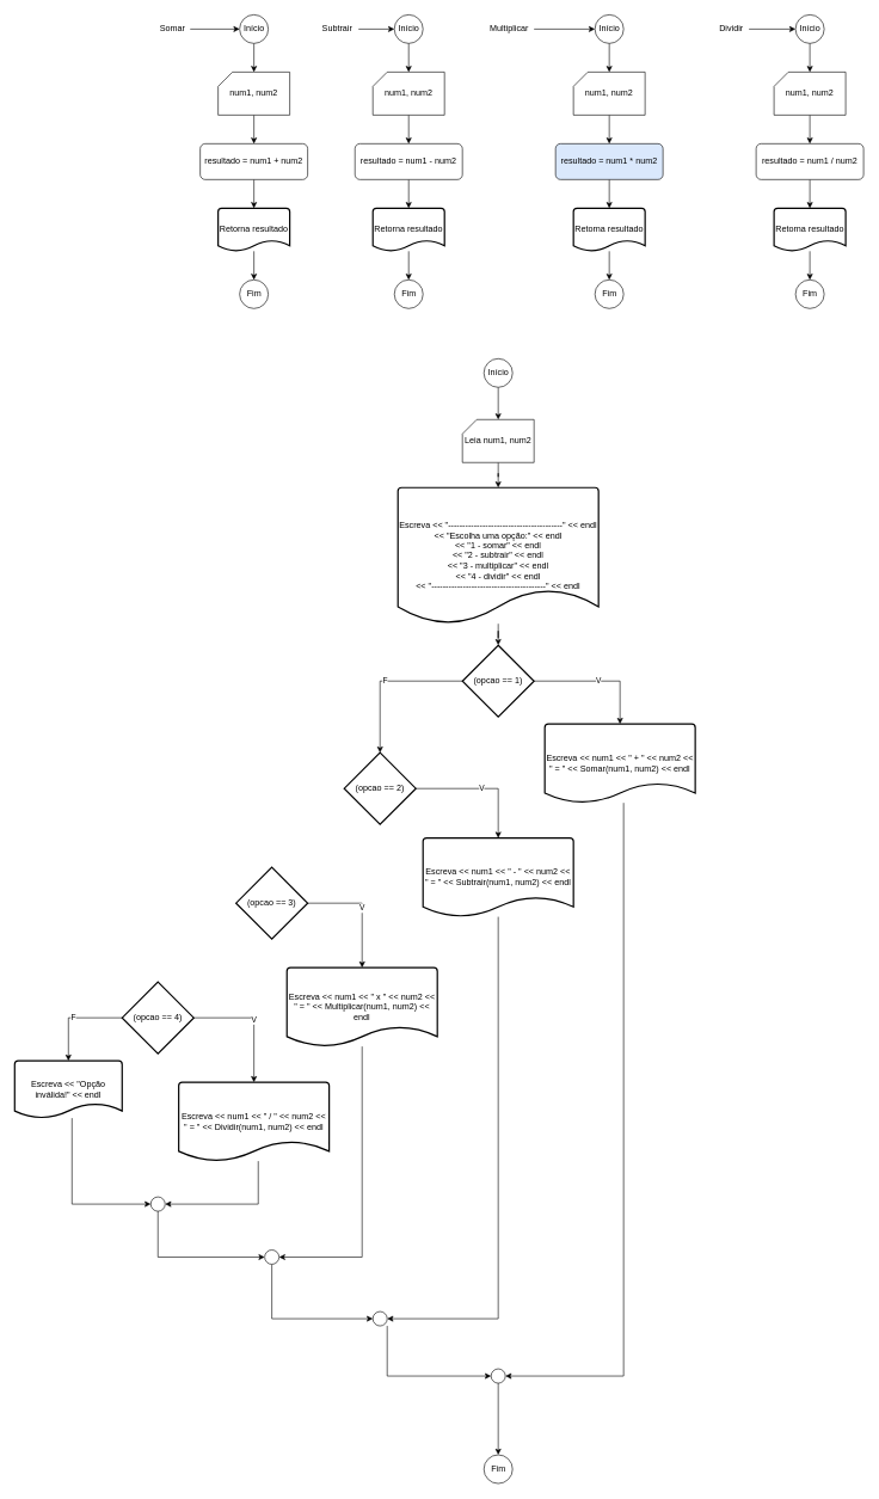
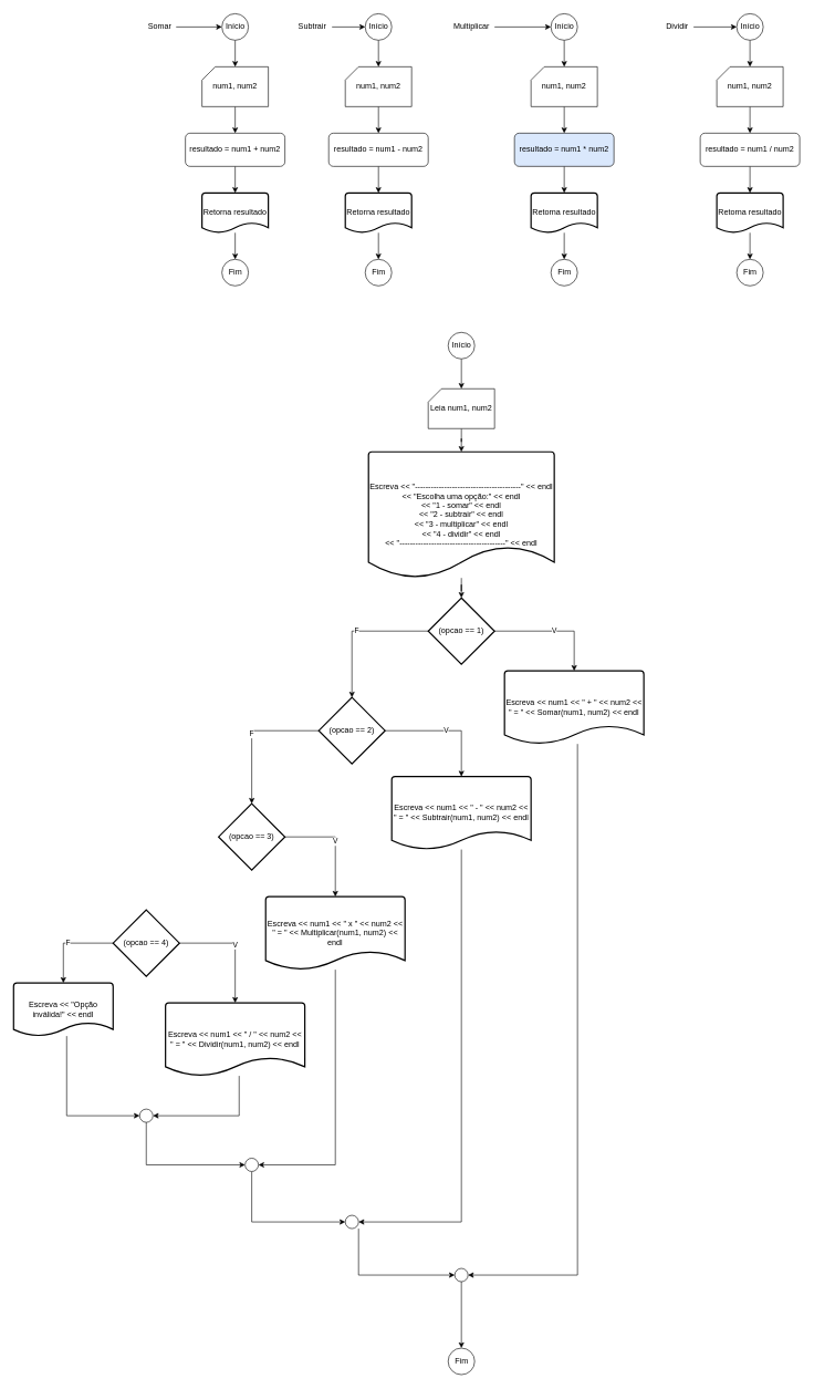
  <mxCell id="0" />
  <mxCell id="1" parent="0" />
  <mxCell id="2" value="" style="edgeStyle=orthogonalEdgeStyle;rounded=0;orthogonalLoop=1;jettySize=auto;html=1;" edge="1" parent="1" source="3" target="19"><mxGeometry relative="1" as="geometry" /></mxCell>
  <mxCell id="3" value="Início" style="verticalLabelPosition=middle;verticalAlign=middle;html=1;shape=mxgraph.flowchart.on-page_reference;labelPosition=center;align=center;" vertex="1" parent="1"><mxGeometry x="334" y="20" width="40" height="40" as="geometry" /></mxCell>
  <mxCell id="4" value="" style="edgeStyle=orthogonalEdgeStyle;rounded=0;orthogonalLoop=1;jettySize=auto;html=1;" edge="1" parent="1" source="5" target="3"><mxGeometry relative="1" as="geometry" /></mxCell>
  <mxCell id="5" value="Somar" style="text;html=1;align=center;verticalAlign=middle;resizable=0;points=[];autosize=1;strokeColor=none;fillColor=none;" vertex="1" parent="1"><mxGeometry x="215" y="30" width="50" height="20" as="geometry" /></mxCell>
  <mxCell id="6" value="" style="edgeStyle=orthogonalEdgeStyle;rounded=0;orthogonalLoop=1;jettySize=auto;html=1;" edge="1" parent="1" source="7" target="21"><mxGeometry relative="1" as="geometry" /></mxCell>
  <mxCell id="7" value="Início" style="verticalLabelPosition=middle;verticalAlign=middle;html=1;shape=mxgraph.flowchart.on-page_reference;labelPosition=center;align=center;" vertex="1" parent="1"><mxGeometry x="550" y="20" width="40" height="40" as="geometry" /></mxCell>
  <mxCell id="8" value="" style="edgeStyle=orthogonalEdgeStyle;rounded=0;orthogonalLoop=1;jettySize=auto;html=1;" edge="1" parent="1" source="9" target="7"><mxGeometry relative="1" as="geometry" /></mxCell>
  <mxCell id="9" value="Subtrair" style="text;html=1;align=center;verticalAlign=middle;resizable=0;points=[];autosize=1;strokeColor=none;fillColor=none;" vertex="1" parent="1"><mxGeometry x="440" y="30" width="60" height="20" as="geometry" /></mxCell>
  <mxCell id="10" value="" style="edgeStyle=orthogonalEdgeStyle;rounded=0;orthogonalLoop=1;jettySize=auto;html=1;" edge="1" parent="1" source="11" target="13"><mxGeometry relative="1" as="geometry" /></mxCell>
  <mxCell id="11" value="Multiplicar" style="text;html=1;align=center;verticalAlign=middle;resizable=0;points=[];autosize=1;strokeColor=none;fillColor=none;" vertex="1" parent="1"><mxGeometry x="675" y="30" width="70" height="20" as="geometry" /></mxCell>
  <mxCell id="12" value="" style="edgeStyle=orthogonalEdgeStyle;rounded=0;orthogonalLoop=1;jettySize=auto;html=1;" edge="1" parent="1" source="13" target="23"><mxGeometry relative="1" as="geometry" /></mxCell>
  <mxCell id="13" value="Início" style="verticalLabelPosition=middle;verticalAlign=middle;html=1;shape=mxgraph.flowchart.on-page_reference;labelPosition=center;align=center;" vertex="1" parent="1"><mxGeometry x="830" y="20" width="40" height="40" as="geometry" /></mxCell>
  <mxCell id="14" value="" style="edgeStyle=orthogonalEdgeStyle;rounded=0;orthogonalLoop=1;jettySize=auto;html=1;" edge="1" parent="1" source="15" target="17"><mxGeometry relative="1" as="geometry" /></mxCell>
  <mxCell id="15" value="Dividir" style="text;html=1;align=center;verticalAlign=middle;resizable=0;points=[];autosize=1;strokeColor=none;fillColor=none;" vertex="1" parent="1"><mxGeometry x="995" y="30" width="50" height="20" as="geometry" /></mxCell>
  <mxCell id="16" value="" style="edgeStyle=orthogonalEdgeStyle;rounded=0;orthogonalLoop=1;jettySize=auto;html=1;" edge="1" parent="1" source="17" target="25"><mxGeometry relative="1" as="geometry" /></mxCell>
  <mxCell id="17" value="Início" style="verticalLabelPosition=middle;verticalAlign=middle;html=1;shape=mxgraph.flowchart.on-page_reference;labelPosition=center;align=center;" vertex="1" parent="1"><mxGeometry x="1110" y="20" width="40" height="40" as="geometry" /></mxCell>
  <mxCell id="18" value="" style="edgeStyle=orthogonalEdgeStyle;rounded=0;orthogonalLoop=1;jettySize=auto;html=1;" edge="1" parent="1" source="19" target="27"><mxGeometry relative="1" as="geometry" /></mxCell>
  <mxCell id="19" value="num1, num2" style="verticalLabelPosition=middle;verticalAlign=middle;html=1;shape=card;whiteSpace=wrap;size=20;arcSize=12;labelPosition=center;align=center;" vertex="1" parent="1"><mxGeometry x="304" y="100" width="100" height="60" as="geometry" /></mxCell>
  <mxCell id="20" value="" style="edgeStyle=orthogonalEdgeStyle;rounded=0;orthogonalLoop=1;jettySize=auto;html=1;" edge="1" parent="1" source="21" target="29"><mxGeometry relative="1" as="geometry" /></mxCell>
  <mxCell id="21" value="num1, num2" style="verticalLabelPosition=middle;verticalAlign=middle;html=1;shape=card;whiteSpace=wrap;size=20;arcSize=12;labelPosition=center;align=center;" vertex="1" parent="1"><mxGeometry x="520" y="100" width="100" height="60" as="geometry" /></mxCell>
  <mxCell id="22" value="" style="edgeStyle=orthogonalEdgeStyle;rounded=0;orthogonalLoop=1;jettySize=auto;html=1;" edge="1" parent="1" source="23" target="31"><mxGeometry relative="1" as="geometry" /></mxCell>
  <mxCell id="23" value="num1, num2" style="verticalLabelPosition=middle;verticalAlign=middle;html=1;shape=card;whiteSpace=wrap;size=20;arcSize=12;labelPosition=center;align=center;" vertex="1" parent="1"><mxGeometry x="800" y="100" width="100" height="60" as="geometry" /></mxCell>
  <mxCell id="24" value="" style="edgeStyle=orthogonalEdgeStyle;rounded=0;orthogonalLoop=1;jettySize=auto;html=1;" edge="1" parent="1" source="25" target="33"><mxGeometry relative="1" as="geometry" /></mxCell>
  <mxCell id="25" value="num1, num2" style="verticalLabelPosition=middle;verticalAlign=middle;html=1;shape=card;whiteSpace=wrap;size=20;arcSize=12;labelPosition=center;align=center;" vertex="1" parent="1"><mxGeometry x="1080" y="100" width="100" height="60" as="geometry" /></mxCell>
  <mxCell id="26" value="" style="edgeStyle=orthogonalEdgeStyle;rounded=0;orthogonalLoop=1;jettySize=auto;html=1;" edge="1" parent="1" source="27" target="35"><mxGeometry relative="1" as="geometry" /></mxCell>
  <mxCell id="27" value="resultado = num1 + num2" style="rounded=1;whiteSpace=wrap;html=1;absoluteArcSize=1;arcSize=14;strokeWidth=1;" vertex="1" parent="1"><mxGeometry x="279" y="200" width="150" height="50" as="geometry" /></mxCell>
  <mxCell id="28" value="" style="edgeStyle=orthogonalEdgeStyle;rounded=0;orthogonalLoop=1;jettySize=auto;html=1;" edge="1" parent="1" source="29" target="37"><mxGeometry relative="1" as="geometry" /></mxCell>
  <mxCell id="29" value="resultado = num1 - num2" style="rounded=1;whiteSpace=wrap;html=1;absoluteArcSize=1;arcSize=14;strokeWidth=1;" vertex="1" parent="1"><mxGeometry x="495" y="200" width="150" height="50" as="geometry" /></mxCell>
  <mxCell id="30" value="" style="edgeStyle=orthogonalEdgeStyle;rounded=0;orthogonalLoop=1;jettySize=auto;html=1;" edge="1" parent="1" source="31" target="39"><mxGeometry relative="1" as="geometry" /></mxCell>
  <mxCell id="31" value="resultado = num1 * num2" style="rounded=1;whiteSpace=wrap;html=1;absoluteArcSize=1;arcSize=14;strokeWidth=1;fillColor=#dae8fc;" vertex="1" parent="1"><mxGeometry x="775" y="200" width="150" height="50" as="geometry" /></mxCell>
  <mxCell id="32" value="" style="edgeStyle=orthogonalEdgeStyle;rounded=0;orthogonalLoop=1;jettySize=auto;html=1;" edge="1" parent="1" source="33" target="41"><mxGeometry relative="1" as="geometry" /></mxCell>
  <mxCell id="33" value="resultado = num1 / num2" style="rounded=1;whiteSpace=wrap;html=1;absoluteArcSize=1;arcSize=14;strokeWidth=1;" vertex="1" parent="1"><mxGeometry x="1055" y="200" width="150" height="50" as="geometry" /></mxCell>
  <mxCell id="34" value="" style="edgeStyle=orthogonalEdgeStyle;rounded=0;orthogonalLoop=1;jettySize=auto;html=1;" edge="1" parent="1" source="35" target="42"><mxGeometry relative="1" as="geometry" /></mxCell>
  <mxCell id="35" value="Retorna resultado" style="strokeWidth=2;html=1;shape=mxgraph.flowchart.document2;whiteSpace=wrap;size=0.25;" vertex="1" parent="1"><mxGeometry x="304" y="290" width="100" height="60" as="geometry" /></mxCell>
  <mxCell id="36" value="" style="edgeStyle=orthogonalEdgeStyle;rounded=0;orthogonalLoop=1;jettySize=auto;html=1;" edge="1" parent="1" source="37" target="43"><mxGeometry relative="1" as="geometry" /></mxCell>
  <mxCell id="37" value="Retorna resultado" style="strokeWidth=2;html=1;shape=mxgraph.flowchart.document2;whiteSpace=wrap;size=0.25;" vertex="1" parent="1"><mxGeometry x="520" y="290" width="100" height="60" as="geometry" /></mxCell>
  <mxCell id="38" value="" style="edgeStyle=orthogonalEdgeStyle;rounded=0;orthogonalLoop=1;jettySize=auto;html=1;" edge="1" parent="1" source="39" target="44"><mxGeometry relative="1" as="geometry" /></mxCell>
  <mxCell id="39" value="Retorna resultado" style="strokeWidth=2;html=1;shape=mxgraph.flowchart.document2;whiteSpace=wrap;size=0.25;" vertex="1" parent="1"><mxGeometry x="800" y="290" width="100" height="60" as="geometry" /></mxCell>
  <mxCell id="40" value="" style="edgeStyle=orthogonalEdgeStyle;rounded=0;orthogonalLoop=1;jettySize=auto;html=1;" edge="1" parent="1" source="41" target="45"><mxGeometry relative="1" as="geometry" /></mxCell>
  <mxCell id="41" value="Retorna resultado" style="strokeWidth=2;html=1;shape=mxgraph.flowchart.document2;whiteSpace=wrap;size=0.25;" vertex="1" parent="1"><mxGeometry x="1080" y="290" width="100" height="60" as="geometry" /></mxCell>
  <mxCell id="42" value="Fim" style="verticalLabelPosition=middle;verticalAlign=middle;html=1;shape=mxgraph.flowchart.on-page_reference;labelPosition=center;align=center;" vertex="1" parent="1"><mxGeometry x="334" y="390" width="40" height="40" as="geometry" /></mxCell>
  <mxCell id="43" value="Fim" style="verticalLabelPosition=middle;verticalAlign=middle;html=1;shape=mxgraph.flowchart.on-page_reference;labelPosition=center;align=center;" vertex="1" parent="1"><mxGeometry x="550" y="390" width="40" height="40" as="geometry" /></mxCell>
  <mxCell id="44" value="Fim" style="verticalLabelPosition=middle;verticalAlign=middle;html=1;shape=mxgraph.flowchart.on-page_reference;labelPosition=center;align=center;" vertex="1" parent="1"><mxGeometry x="830" y="390" width="40" height="40" as="geometry" /></mxCell>
  <mxCell id="45" value="Fim" style="verticalLabelPosition=middle;verticalAlign=middle;html=1;shape=mxgraph.flowchart.on-page_reference;labelPosition=center;align=center;" vertex="1" parent="1"><mxGeometry x="1110" y="390" width="40" height="40" as="geometry" /></mxCell>
  <mxCell id="46" value="" style="edgeStyle=orthogonalEdgeStyle;rounded=0;orthogonalLoop=1;jettySize=auto;html=1;" edge="1" parent="1" source="47" target="49"><mxGeometry relative="1" as="geometry" /></mxCell>
  <mxCell id="47" value="Início" style="verticalLabelPosition=middle;verticalAlign=middle;html=1;shape=mxgraph.flowchart.on-page_reference;labelPosition=center;align=center;" vertex="1" parent="1"><mxGeometry x="675" y="500" width="40" height="40" as="geometry" /></mxCell>
  <mxCell id="48" value="" style="edgeStyle=orthogonalEdgeStyle;rounded=0;orthogonalLoop=1;jettySize=auto;html=1;" edge="1" parent="1" source="49" target="51"><mxGeometry relative="1" as="geometry" /></mxCell>
  <mxCell id="49" value="Leia num1, num2" style="verticalLabelPosition=middle;verticalAlign=middle;html=1;shape=card;whiteSpace=wrap;size=20;arcSize=12;labelPosition=center;align=center;" vertex="1" parent="1"><mxGeometry x="645" y="585" width="100" height="60" as="geometry" /></mxCell>
  <mxCell id="50" value="" style="edgeStyle=orthogonalEdgeStyle;rounded=0;orthogonalLoop=1;jettySize=auto;html=1;" edge="1" parent="1" source="51" target="54"><mxGeometry relative="1" as="geometry" /></mxCell>
  <mxCell id="51" value="Escreva &amp;lt;&amp;lt; &quot;----------------------------------------&quot; &amp;lt;&amp;lt; endl&lt;br&gt;&amp;lt;&amp;lt; &quot;Escolha uma opção:&quot; &amp;lt;&amp;lt; endl&lt;br&gt;&amp;lt;&amp;lt; &quot;1 - somar&quot; &amp;lt;&amp;lt; endl&lt;br&gt;&amp;lt;&amp;lt; &quot;2 - subtrair&quot; &amp;lt;&amp;lt; endl&lt;br&gt;&amp;lt;&amp;lt; &quot;3 - multiplicar&quot; &amp;lt;&amp;lt; endl&lt;br&gt;&amp;lt;&amp;lt; &quot;4 - dividir&quot; &amp;lt;&amp;lt; endl&lt;br&gt;&amp;lt;&amp;lt; &quot;----------------------------------------&quot; &amp;lt;&amp;lt; endl" style="strokeWidth=2;html=1;shape=mxgraph.flowchart.document2;whiteSpace=wrap;size=0.25;" vertex="1" parent="1"><mxGeometry x="555" y="680" width="280" height="190" as="geometry" /></mxCell>
  <mxCell id="52" value="V" style="edgeStyle=orthogonalEdgeStyle;rounded=0;orthogonalLoop=1;jettySize=auto;html=1;entryX=0.5;entryY=0;entryDx=0;entryDy=0;entryPerimeter=0;" edge="1" parent="1" source="54" target="56"><mxGeometry relative="1" as="geometry" /></mxCell>
  <mxCell id="53" value="F" style="edgeStyle=orthogonalEdgeStyle;rounded=0;orthogonalLoop=1;jettySize=auto;html=1;entryX=0.5;entryY=0;entryDx=0;entryDy=0;entryPerimeter=0;" edge="1" parent="1" source="54" target="59"><mxGeometry relative="1" as="geometry" /></mxCell>
  <mxCell id="54" value="(opcao == 1)" style="strokeWidth=2;html=1;shape=mxgraph.flowchart.decision;whiteSpace=wrap;" vertex="1" parent="1"><mxGeometry x="645" y="900" width="100" height="100" as="geometry" /></mxCell>
  <mxCell id="55" style="edgeStyle=orthogonalEdgeStyle;rounded=0;orthogonalLoop=1;jettySize=auto;html=1;entryX=1;entryY=0.5;entryDx=0;entryDy=0;entryPerimeter=0;" edge="1" parent="1" source="56" target="80"><mxGeometry relative="1" as="geometry"><Array as="points"><mxPoint x="870" y="1920" /></Array></mxGeometry></mxCell>
  <mxCell id="56" value="Escreva &amp;lt;&amp;lt; num1 &amp;lt;&amp;lt; &quot; + &quot; &amp;lt;&amp;lt; num2 &amp;lt;&amp;lt; &quot; = &quot; &amp;lt;&amp;lt; Somar(num1, num2) &amp;lt;&amp;lt; endl" style="strokeWidth=2;html=1;shape=mxgraph.flowchart.document2;whiteSpace=wrap;size=0.25;" vertex="1" parent="1"><mxGeometry x="760" y="1010" width="210" height="110" as="geometry" /></mxCell>
  <mxCell id="57" value="V" style="edgeStyle=orthogonalEdgeStyle;rounded=0;orthogonalLoop=1;jettySize=auto;html=1;" edge="1" parent="1" source="59" target="61"><mxGeometry relative="1" as="geometry" /></mxCell>
+ <mxCell id="58" value="F" style="edgeStyle=orthogonalEdgeStyle;rounded=0;orthogonalLoop=1;jettySize=auto;html=1;entryX=0.5;entryY=0;entryDx=0;entryDy=0;entryPerimeter=0;" edge="1" parent="1" source="59" target="63"><mxGeometry relative="1" as="geometry" /></mxCell>
  <mxCell id="59" value="(opcao == 2)" style="strokeWidth=2;html=1;shape=mxgraph.flowchart.decision;whiteSpace=wrap;" vertex="1" parent="1"><mxGeometry x="480" y="1050" width="100" height="100" as="geometry" /></mxCell>
  <mxCell id="60" style="edgeStyle=orthogonalEdgeStyle;rounded=0;orthogonalLoop=1;jettySize=auto;html=1;entryX=1;entryY=0.5;entryDx=0;entryDy=0;entryPerimeter=0;" edge="1" parent="1" source="61" target="78"><mxGeometry relative="1" as="geometry"><Array as="points"><mxPoint x="695" y="1840" /></Array></mxGeometry></mxCell>
  <mxCell id="61" value="Escreva &amp;lt;&amp;lt; num1 &amp;lt;&amp;lt; &quot; - &quot; &amp;lt;&amp;lt; num2 &amp;lt;&amp;lt; &quot; = &quot; &amp;lt;&amp;lt; Subtrair(num1, num2) &amp;lt;&amp;lt; endl" style="strokeWidth=2;html=1;shape=mxgraph.flowchart.document2;whiteSpace=wrap;size=0.25;" vertex="1" parent="1"><mxGeometry x="590" y="1169" width="210" height="110" as="geometry" /></mxCell>
  <mxCell id="62" value="V" style="edgeStyle=orthogonalEdgeStyle;rounded=0;orthogonalLoop=1;jettySize=auto;html=1;" edge="1" parent="1" source="63" target="65"><mxGeometry relative="1" as="geometry"><Array as="points"><mxPoint x="505" y="1260" /></Array></mxGeometry></mxCell>
  <mxCell id="63" value="(opcao == 3)" style="strokeWidth=2;html=1;shape=mxgraph.flowchart.decision;whiteSpace=wrap;" vertex="1" parent="1"><mxGeometry x="329" y="1210" width="100" height="100" as="geometry" /></mxCell>
  <mxCell id="64" style="edgeStyle=orthogonalEdgeStyle;rounded=0;orthogonalLoop=1;jettySize=auto;html=1;entryX=1;entryY=0.5;entryDx=0;entryDy=0;entryPerimeter=0;" edge="1" parent="1" source="65" target="76"><mxGeometry relative="1" as="geometry"><Array as="points"><mxPoint x="505" y="1754" /></Array></mxGeometry></mxCell>
  <mxCell id="65" value="Escreva &amp;lt;&amp;lt; num1 &amp;lt;&amp;lt; &quot; x &quot; &amp;lt;&amp;lt; num2 &amp;lt;&amp;lt; &quot; = &quot; &amp;lt;&amp;lt; Multiplicar(num1, num2) &amp;lt;&amp;lt; endl" style="strokeWidth=2;html=1;shape=mxgraph.flowchart.document2;whiteSpace=wrap;size=0.25;" vertex="1" parent="1"><mxGeometry x="400" y="1350" width="210" height="110" as="geometry" /></mxCell>
  <mxCell id="66" value="V" style="edgeStyle=orthogonalEdgeStyle;rounded=0;orthogonalLoop=1;jettySize=auto;html=1;" edge="1" parent="1" source="68" target="70"><mxGeometry relative="1" as="geometry"><Array as="points"><mxPoint x="354" y="1420" /></Array></mxGeometry></mxCell>
  <mxCell id="67" value="F" style="edgeStyle=orthogonalEdgeStyle;rounded=0;orthogonalLoop=1;jettySize=auto;html=1;" edge="1" parent="1" source="68" target="72"><mxGeometry relative="1" as="geometry"><Array as="points"><mxPoint x="95" y="1420" /></Array></mxGeometry></mxCell>
  <mxCell id="68" value="(opcao == 4)" style="strokeWidth=2;html=1;shape=mxgraph.flowchart.decision;whiteSpace=wrap;" vertex="1" parent="1"><mxGeometry x="170" y="1370" width="100" height="100" as="geometry" /></mxCell>
  <mxCell id="69" style="edgeStyle=orthogonalEdgeStyle;rounded=0;orthogonalLoop=1;jettySize=auto;html=1;entryX=1;entryY=0.5;entryDx=0;entryDy=0;entryPerimeter=0;" edge="1" parent="1" source="70" target="74"><mxGeometry relative="1" as="geometry"><Array as="points"><mxPoint x="360" y="1680" /></Array></mxGeometry></mxCell>
  <mxCell id="70" value="Escreva &amp;lt;&amp;lt; num1 &amp;lt;&amp;lt; &quot; / &quot; &amp;lt;&amp;lt; num2 &amp;lt;&amp;lt; &quot; = &quot; &amp;lt;&amp;lt; Dividir(num1, num2) &amp;lt;&amp;lt; endl" style="strokeWidth=2;html=1;shape=mxgraph.flowchart.document2;whiteSpace=wrap;size=0.25;" vertex="1" parent="1"><mxGeometry x="249" y="1510" width="210" height="110" as="geometry" /></mxCell>
  <mxCell id="71" style="edgeStyle=orthogonalEdgeStyle;rounded=0;orthogonalLoop=1;jettySize=auto;html=1;entryX=0;entryY=0.5;entryDx=0;entryDy=0;entryPerimeter=0;" edge="1" parent="1" source="72" target="74"><mxGeometry relative="1" as="geometry"><Array as="points"><mxPoint x="100" y="1680" /></Array></mxGeometry></mxCell>
  <mxCell id="72" value="Escreva &amp;lt;&amp;lt; &quot;Opção inválida!&quot; &amp;lt;&amp;lt; endl" style="strokeWidth=2;html=1;shape=mxgraph.flowchart.document2;whiteSpace=wrap;size=0.25;" vertex="1" parent="1"><mxGeometry x="20" y="1480" width="150" height="80" as="geometry" /></mxCell>
  <mxCell id="73" style="edgeStyle=orthogonalEdgeStyle;rounded=0;orthogonalLoop=1;jettySize=auto;html=1;entryX=0;entryY=0.5;entryDx=0;entryDy=0;entryPerimeter=0;" edge="1" parent="1" source="74" target="76"><mxGeometry relative="1" as="geometry"><Array as="points"><mxPoint x="220" y="1754" /></Array></mxGeometry></mxCell>
  <mxCell id="74" value="" style="verticalLabelPosition=bottom;verticalAlign=top;html=1;shape=mxgraph.flowchart.on-page_reference;" vertex="1" parent="1"><mxGeometry x="210" y="1670" width="20" height="20" as="geometry" /></mxCell>
  <mxCell id="75" style="edgeStyle=orthogonalEdgeStyle;rounded=0;orthogonalLoop=1;jettySize=auto;html=1;entryX=0;entryY=0.5;entryDx=0;entryDy=0;entryPerimeter=0;" edge="1" parent="1" source="76" target="78"><mxGeometry relative="1" as="geometry"><Array as="points"><mxPoint x="379" y="1840" /></Array></mxGeometry></mxCell>
  <mxCell id="76" value="" style="verticalLabelPosition=bottom;verticalAlign=top;html=1;shape=mxgraph.flowchart.on-page_reference;" vertex="1" parent="1"><mxGeometry x="369" y="1744" width="20" height="20" as="geometry" /></mxCell>
  <mxCell id="77" style="edgeStyle=orthogonalEdgeStyle;rounded=0;orthogonalLoop=1;jettySize=auto;html=1;entryX=0;entryY=0.5;entryDx=0;entryDy=0;entryPerimeter=0;" edge="1" parent="1" source="78" target="80"><mxGeometry relative="1" as="geometry"><Array as="points"><mxPoint x="540" y="1920" /></Array></mxGeometry></mxCell>
  <mxCell id="78" value="" style="verticalLabelPosition=bottom;verticalAlign=top;html=1;shape=mxgraph.flowchart.on-page_reference;" vertex="1" parent="1"><mxGeometry x="520" y="1830" width="20" height="20" as="geometry" /></mxCell>
  <mxCell id="79" value="" style="edgeStyle=orthogonalEdgeStyle;rounded=0;orthogonalLoop=1;jettySize=auto;html=1;" edge="1" parent="1" source="80" target="81"><mxGeometry relative="1" as="geometry" /></mxCell>
  <mxCell id="80" value="" style="verticalLabelPosition=bottom;verticalAlign=top;html=1;shape=mxgraph.flowchart.on-page_reference;" vertex="1" parent="1"><mxGeometry x="685" y="1910" width="20" height="20" as="geometry" /></mxCell>
  <mxCell id="81" value="Fim" style="verticalLabelPosition=middle;verticalAlign=middle;html=1;shape=mxgraph.flowchart.on-page_reference;labelPosition=center;align=center;" vertex="1" parent="1"><mxGeometry x="675" y="2030" width="40" height="40" as="geometry" /></mxCell>
